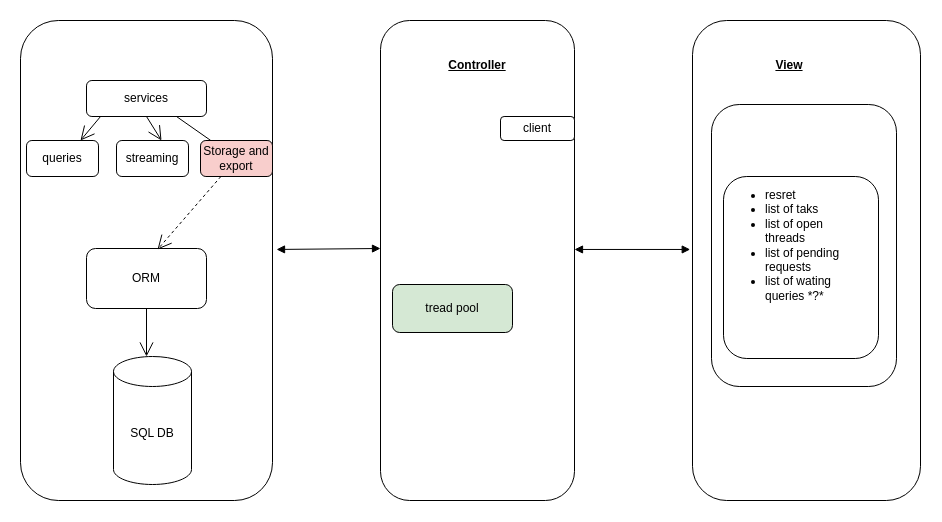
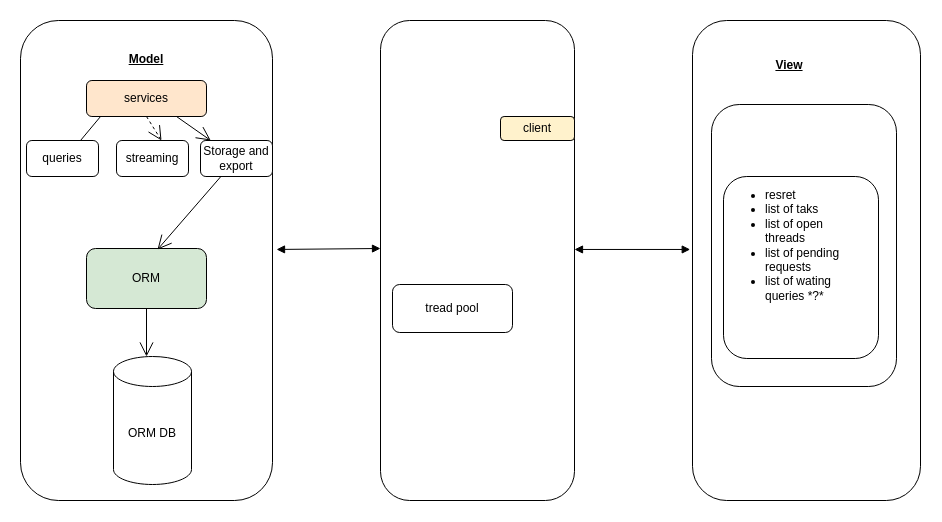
  <mxCell id="0" />
  <mxCell id="1" parent="0" />
  <mxCell id="2" value="" style="rounded=1;whiteSpace=wrap;html=1;" vertex="1" parent="1"><mxGeometry x="20" y="20" width="252" height="480" as="geometry" /></mxCell>
- <mxCell id="4" value="SQL DB" style="shape=cylinder3;whiteSpace=wrap;html=1;boundedLbl=1;backgroundOutline=1;size=15;" vertex="1" parent="1"><mxGeometry x="113" y="356" width="78" height="128" as="geometry" /></mxCell>
- <mxCell id="5" value="ORM" style="rounded=1;whiteSpace=wrap;html=1;" vertex="1" parent="1"><mxGeometry x="86" y="248" width="120" height="60" as="geometry" /></mxCell>
- <mxCell id="6" value="services" style="rounded=1;whiteSpace=wrap;html=1;" vertex="1" parent="1"><mxGeometry x="86" y="80" width="120" height="36" as="geometry" /></mxCell>
+ <mxCell id="3" value="&lt;u&gt;&lt;b&gt;Model&lt;/b&gt;&lt;/u&gt;" style="text;html=1;strokeColor=none;fillColor=none;align=center;verticalAlign=middle;whiteSpace=wrap;rounded=0;" vertex="1" parent="1"><mxGeometry x="116" y="44" width="60" height="30" as="geometry" /></mxCell>
+ <mxCell id="4" value="ORM DB" style="shape=cylinder3;whiteSpace=wrap;html=1;boundedLbl=1;backgroundOutline=1;size=15;" vertex="1" parent="1"><mxGeometry x="113" y="356" width="78" height="128" as="geometry" /></mxCell>
+ <mxCell id="5" value="ORM" style="rounded=1;whiteSpace=wrap;html=1;fillColor=#d5e8d4;" vertex="1" parent="1"><mxGeometry x="86" y="248" width="120" height="60" as="geometry" /></mxCell>
+ <mxCell id="6" value="services" style="rounded=1;whiteSpace=wrap;html=1;fillColor=#ffe6cc;" vertex="1" parent="1"><mxGeometry x="86" y="80" width="120" height="36" as="geometry" /></mxCell>
  <mxCell id="7" value="queries" style="rounded=1;whiteSpace=wrap;html=1;" vertex="1" parent="1"><mxGeometry x="26" y="140" width="72" height="36" as="geometry" /></mxCell>
  <mxCell id="8" value="streaming" style="rounded=1;whiteSpace=wrap;html=1;" vertex="1" parent="1"><mxGeometry x="116" y="140" width="72" height="36" as="geometry" /></mxCell>
- <mxCell id="9" value="Storage and export" style="rounded=1;whiteSpace=wrap;html=1;fillColor=#f8cecc;" vertex="1" parent="1"><mxGeometry x="200" y="140" width="72" height="36" as="geometry" /></mxCell>
- <mxCell id="10" value="" style="endArrow=none;endFill=1;endSize=12;html=1;rounded=0;exitX=0.75;exitY=1;exitDx=0;exitDy=0;" edge="1" parent="1" source="6" target="9"><mxGeometry width="160" relative="1" as="geometry"><mxPoint x="68" y="248" as="sourcePoint" /><mxPoint x="228" y="248" as="targetPoint" /></mxGeometry></mxCell>
- <mxCell id="11" value="" style="endArrow=open;endFill=1;endSize=12;html=1;rounded=0;entryX=0.592;entryY=0.017;entryDx=0;entryDy=0;entryPerimeter=0;dashed=1;" edge="1" parent="1" source="9" target="5"><mxGeometry width="160" relative="1" as="geometry"><mxPoint x="188" y="128" as="sourcePoint" /><mxPoint x="222.286" y="152" as="targetPoint" /></mxGeometry></mxCell>
+ <mxCell id="9" value="Storage and export" style="rounded=1;whiteSpace=wrap;html=1;" vertex="1" parent="1"><mxGeometry x="200" y="140" width="72" height="36" as="geometry" /></mxCell>
+ <mxCell id="10" value="" style="endArrow=open;endFill=1;endSize=12;html=1;rounded=0;exitX=0.75;exitY=1;exitDx=0;exitDy=0;" edge="1" parent="1" source="6" target="9"><mxGeometry width="160" relative="1" as="geometry"><mxPoint x="68" y="248" as="sourcePoint" /><mxPoint x="228" y="248" as="targetPoint" /></mxGeometry></mxCell>
+ <mxCell id="11" value="" style="endArrow=open;endFill=1;endSize=12;html=1;rounded=0;entryX=0.592;entryY=0.017;entryDx=0;entryDy=0;entryPerimeter=0;" edge="1" parent="1" source="9" target="5"><mxGeometry width="160" relative="1" as="geometry"><mxPoint x="188" y="128" as="sourcePoint" /><mxPoint x="222.286" y="152" as="targetPoint" /></mxGeometry></mxCell>
  <mxCell id="12" value="" style="endArrow=open;endFill=1;endSize=12;html=1;rounded=0;" edge="1" parent="1" source="5"><mxGeometry width="160" relative="1" as="geometry"><mxPoint x="232.385" y="188" as="sourcePoint" /><mxPoint x="146" y="356" as="targetPoint" /></mxGeometry></mxCell>
  <mxCell id="13" value="" style="rounded=1;whiteSpace=wrap;html=1;" vertex="1" parent="1"><mxGeometry x="380" y="20" width="194" height="480" as="geometry" /></mxCell>
- <mxCell id="14" value="&lt;u style=&quot;font-weight: bold&quot;&gt;Controller&lt;/u&gt;" style="text;html=1;strokeColor=none;fillColor=none;align=center;verticalAlign=middle;whiteSpace=wrap;rounded=0;" vertex="1" parent="1"><mxGeometry x="447" y="50" width="60" height="30" as="geometry" /></mxCell>
  <mxCell id="15" value="" style="endArrow=block;startArrow=block;endFill=1;startFill=1;html=1;rounded=0;exitX=1.016;exitY=0.477;exitDx=0;exitDy=0;exitPerimeter=0;" edge="1" parent="1" source="2"><mxGeometry width="160" relative="1" as="geometry"><mxPoint x="332" y="248" as="sourcePoint" /><mxPoint x="380" y="248" as="targetPoint" /></mxGeometry></mxCell>
- <mxCell id="16" value="client" style="rounded=1;whiteSpace=wrap;html=1;" vertex="1" parent="1"><mxGeometry x="500" y="116" width="74" height="24" as="geometry" /></mxCell>
+ <mxCell id="16" value="client" style="rounded=1;whiteSpace=wrap;html=1;fillColor=#fff2cc;" vertex="1" parent="1"><mxGeometry x="500" y="116" width="74" height="24" as="geometry" /></mxCell>
  <mxCell id="17" value="" style="rounded=1;whiteSpace=wrap;html=1;" vertex="1" parent="1"><mxGeometry x="692" y="20" width="228" height="480" as="geometry" /></mxCell>
  <mxCell id="18" value="&lt;b&gt;&lt;u&gt;View&lt;/u&gt;&lt;/b&gt;" style="text;html=1;strokeColor=none;fillColor=none;align=center;verticalAlign=middle;whiteSpace=wrap;rounded=0;" vertex="1" parent="1"><mxGeometry x="759" y="50" width="60" height="30" as="geometry" /></mxCell>
  <mxCell id="19" value="" style="rounded=1;whiteSpace=wrap;html=1;" vertex="1" parent="1"><mxGeometry x="711" y="104" width="185" height="282" as="geometry" /></mxCell>
  <mxCell id="20" value="" style="endArrow=block;startArrow=block;endFill=1;startFill=1;html=1;rounded=0;exitX=1.016;exitY=0.477;exitDx=0;exitDy=0;exitPerimeter=0;entryX=-0.01;entryY=0.477;entryDx=0;entryDy=0;entryPerimeter=0;" edge="1" parent="1" target="17"><mxGeometry width="160" relative="1" as="geometry"><mxPoint x="574.002" y="248.96" as="sourcePoint" /><mxPoint x="677.97" y="248" as="targetPoint" /></mxGeometry></mxCell>
  <mxCell id="21" value="" style="rounded=1;whiteSpace=wrap;html=1;" vertex="1" parent="1"><mxGeometry x="723" y="176" width="155" height="182" as="geometry" /></mxCell>
  <mxCell id="22" value="&lt;ul&gt;&lt;li&gt;resret&lt;/li&gt;&lt;li&gt;list of taks&lt;/li&gt;&lt;li&gt;list of open threads&lt;/li&gt;&lt;li&gt;list of pending requests&lt;/li&gt;&lt;li&gt;list of wating queries *?*&lt;/li&gt;&lt;/ul&gt;" style="text;html=1;strokeColor=none;fillColor=none;align=left;verticalAlign=middle;whiteSpace=wrap;rounded=0;" vertex="1" parent="1"><mxGeometry x="723" y="191" width="132" height="108" as="geometry" /></mxCell>
- <mxCell id="23" value="" style="endArrow=open;endFill=1;endSize=12;html=1;rounded=0;exitX=0.5;exitY=1;exitDx=0;exitDy=0;entryX=0.625;entryY=0;entryDx=0;entryDy=0;entryPerimeter=0;" edge="1" parent="1" source="6" target="8"><mxGeometry width="160" relative="1" as="geometry"><mxPoint x="188" y="128" as="sourcePoint" /><mxPoint x="222.286" y="152" as="targetPoint" /></mxGeometry></mxCell>
- <mxCell id="24" value="" style="endArrow=open;endFill=1;endSize=12;html=1;rounded=0;exitX=0.117;exitY=1;exitDx=0;exitDy=0;entryX=0.75;entryY=0;entryDx=0;entryDy=0;exitPerimeter=0;" edge="1" parent="1" source="6" target="7"><mxGeometry width="160" relative="1" as="geometry"><mxPoint x="200" y="140" as="sourcePoint" /><mxPoint x="234.286" y="164" as="targetPoint" /></mxGeometry></mxCell>
- <mxCell id="25" value="tread pool" style="rounded=1;whiteSpace=wrap;html=1;fillColor=#d5e8d4;" vertex="1" parent="1"><mxGeometry x="392" y="284" width="120" height="48" as="geometry" /></mxCell>
+ <mxCell id="23" value="" style="endArrow=open;endFill=1;endSize=12;html=1;rounded=0;exitX=0.5;exitY=1;exitDx=0;exitDy=0;entryX=0.625;entryY=0;entryDx=0;entryDy=0;entryPerimeter=0;dashed=1;" edge="1" parent="1" source="6" target="8"><mxGeometry width="160" relative="1" as="geometry"><mxPoint x="188" y="128" as="sourcePoint" /><mxPoint x="222.286" y="152" as="targetPoint" /></mxGeometry></mxCell>
+ <mxCell id="24" value="" style="endArrow=none;endFill=1;endSize=12;html=1;rounded=0;exitX=0.117;exitY=1;exitDx=0;exitDy=0;entryX=0.75;entryY=0;entryDx=0;entryDy=0;exitPerimeter=0;" edge="1" parent="1" source="6" target="7"><mxGeometry width="160" relative="1" as="geometry"><mxPoint x="200" y="140" as="sourcePoint" /><mxPoint x="234.286" y="164" as="targetPoint" /></mxGeometry></mxCell>
+ <mxCell id="25" value="tread pool" style="rounded=1;whiteSpace=wrap;html=1;" vertex="1" parent="1"><mxGeometry x="392" y="284" width="120" height="48" as="geometry" /></mxCell>
